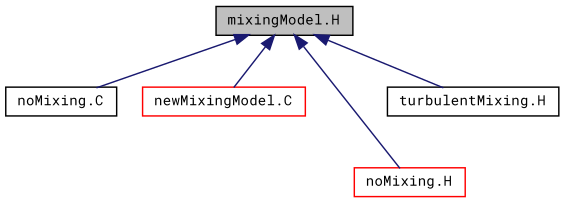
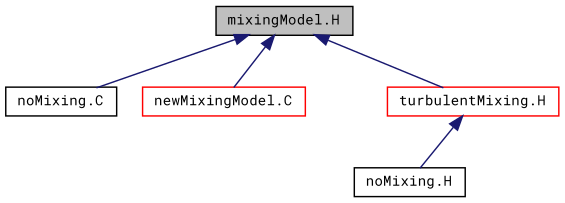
  digraph {
    fontname="Roboto Mono"
    node [color=red fontname="Roboto Mono" fontsize=10 shape=record]
    edge [color=midnightblue dir=back fontname="Roboto Mono" fontsize=10 labelfontname=Helvetica labelfontsize=10 style=solid]
    n1 [color=black fillcolor=grey75 fontcolor=black height=0.2 label="mixingModel.H" style=filled width=0.4]
    n2 [color=black height=0.2 label="noMixing.C" width=0.4]
    n3 [height=0.2 label="newMixingModel.C" width=0.4]
-   n4 [height=0.2 label="noMixing.H" width=0.4]
-   n5 [color=black height=0.2 label="turbulentMixing.H" width=0.4]
+   n4 [color=black height=0.2 label="noMixing.H" width=0.4]
+   n5 [height=0.2 label="turbulentMixing.H" width=0.4]
    n1 -> n2
    n1 -> n3
-   n1 -> n4
+   n5 -> n4
    n1 -> n5
  }
